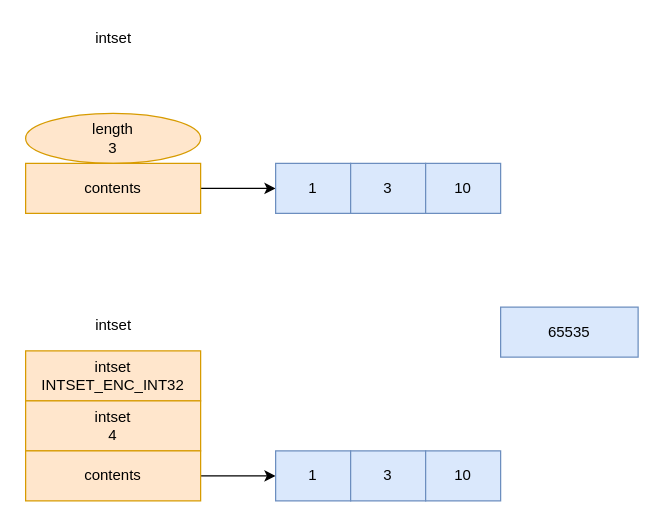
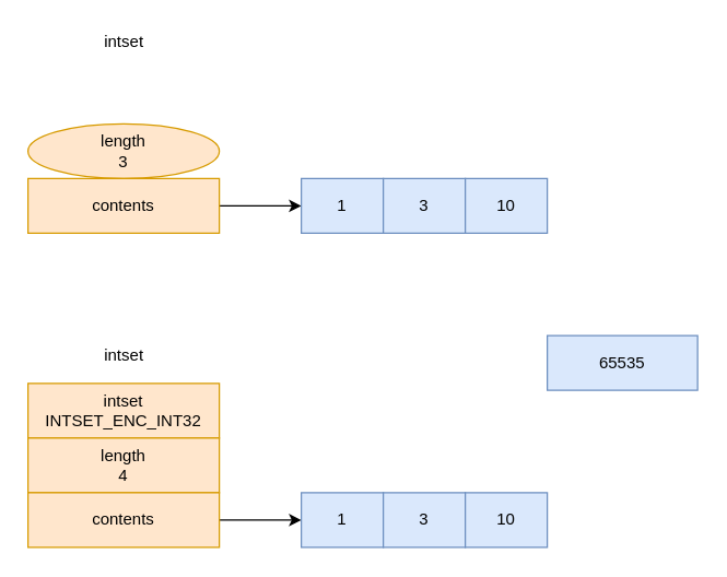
  <mxCell id="0" />
  <mxCell id="1" parent="0" />
  <mxCell id="2" value="length&lt;br&gt;3" style="ellipse;whiteSpace=wrap;html=1;fillColor=#ffe6cc;strokeColor=#d79b00;" parent="1" vertex="1"><mxGeometry x="20" y="90" width="140" height="40" as="geometry" /></mxCell>
  <mxCell id="3" style="edgeStyle=orthogonalEdgeStyle;rounded=0;orthogonalLoop=1;jettySize=auto;html=1;exitX=1;exitY=0.5;exitDx=0;exitDy=0;" parent="1" source="4" edge="1"><mxGeometry relative="1" as="geometry"><mxPoint x="220" y="150" as="targetPoint" /></mxGeometry></mxCell>
  <mxCell id="4" value="contents" style="rounded=0;whiteSpace=wrap;html=1;fillColor=#ffe6cc;strokeColor=#d79b00;" parent="1" vertex="1"><mxGeometry x="20" y="130" width="140" height="40" as="geometry" /></mxCell>
  <mxCell id="5" value="intset&lt;br&gt;INTSET_ENC_INT32" style="rounded=0;whiteSpace=wrap;html=1;fillColor=#ffe6cc;strokeColor=#d79b00;" parent="1" vertex="1"><mxGeometry x="20" y="280" width="140" height="40" as="geometry" /></mxCell>
- <mxCell id="6" value="intset&lt;br&gt;4" style="rounded=0;whiteSpace=wrap;html=1;fillColor=#ffe6cc;strokeColor=#d79b00;" parent="1" vertex="1"><mxGeometry x="20" y="320" width="140" height="40" as="geometry" /></mxCell>
+ <mxCell id="6" value="length&lt;br&gt;4" style="rounded=0;whiteSpace=wrap;html=1;fillColor=#ffe6cc;strokeColor=#d79b00;" parent="1" vertex="1"><mxGeometry x="20" y="320" width="140" height="40" as="geometry" /></mxCell>
  <mxCell id="7" style="edgeStyle=orthogonalEdgeStyle;rounded=0;orthogonalLoop=1;jettySize=auto;html=1;exitX=1;exitY=0.5;exitDx=0;exitDy=0;" parent="1" source="8" edge="1"><mxGeometry relative="1" as="geometry"><mxPoint x="220" y="380" as="targetPoint" /></mxGeometry></mxCell>
  <mxCell id="8" value="contents" style="rounded=0;whiteSpace=wrap;html=1;fillColor=#ffe6cc;strokeColor=#d79b00;" parent="1" vertex="1"><mxGeometry x="20" y="360" width="140" height="40" as="geometry" /></mxCell>
  <mxCell id="9" value="1" style="rounded=0;whiteSpace=wrap;html=1;fillColor=#dae8fc;strokeColor=#6c8ebf;" parent="1" vertex="1"><mxGeometry x="220" y="130" width="60" height="40" as="geometry" /></mxCell>
  <mxCell id="10" value="3" style="rounded=0;whiteSpace=wrap;html=1;fillColor=#dae8fc;strokeColor=#6c8ebf;" parent="1" vertex="1"><mxGeometry x="280" y="130" width="60" height="40" as="geometry" /></mxCell>
  <mxCell id="11" value="10" style="rounded=0;whiteSpace=wrap;html=1;fillColor=#dae8fc;strokeColor=#6c8ebf;" parent="1" vertex="1"><mxGeometry x="340" y="130" width="60" height="40" as="geometry" /></mxCell>
  <mxCell id="12" value="1" style="rounded=0;whiteSpace=wrap;html=1;fillColor=#dae8fc;strokeColor=#6c8ebf;" parent="1" vertex="1"><mxGeometry x="220" y="360" width="60" height="40" as="geometry" /></mxCell>
  <mxCell id="13" value="3" style="rounded=0;whiteSpace=wrap;html=1;fillColor=#dae8fc;strokeColor=#6c8ebf;" parent="1" vertex="1"><mxGeometry x="280" y="360" width="60" height="40" as="geometry" /></mxCell>
  <mxCell id="14" value="10" style="rounded=0;whiteSpace=wrap;html=1;fillColor=#dae8fc;strokeColor=#6c8ebf;" parent="1" vertex="1"><mxGeometry x="340" y="360" width="60" height="40" as="geometry" /></mxCell>
  <mxCell id="15" value="65535" style="rounded=0;whiteSpace=wrap;html=1;fillColor=#dae8fc;strokeColor=#6c8ebf;" parent="1" vertex="1"><mxGeometry x="400" y="245" width="110" height="40" as="geometry" /></mxCell>
  <mxCell id="16" value="&lt;span&gt;intset&lt;/span&gt;" style="text;html=1;align=center;verticalAlign=middle;resizable=0;points=[];autosize=1;strokeColor=none;fillColor=none;" vertex="1" parent="1"><mxGeometry x="70" y="250" width="40" height="20" as="geometry" /></mxCell>
  <mxCell id="17" value="&lt;span&gt;intset&lt;/span&gt;" style="text;html=1;align=center;verticalAlign=middle;resizable=0;points=[];autosize=1;strokeColor=none;fillColor=none;" vertex="1" parent="1"><mxGeometry x="70" y="20" width="40" height="20" as="geometry" /></mxCell>
